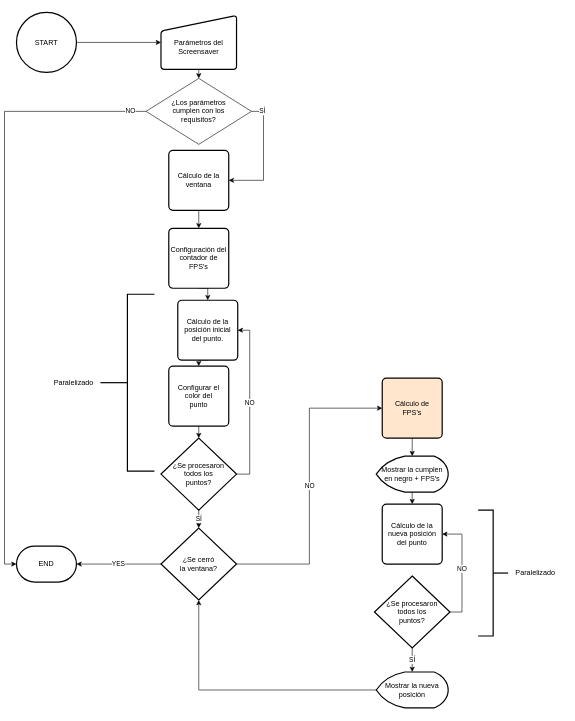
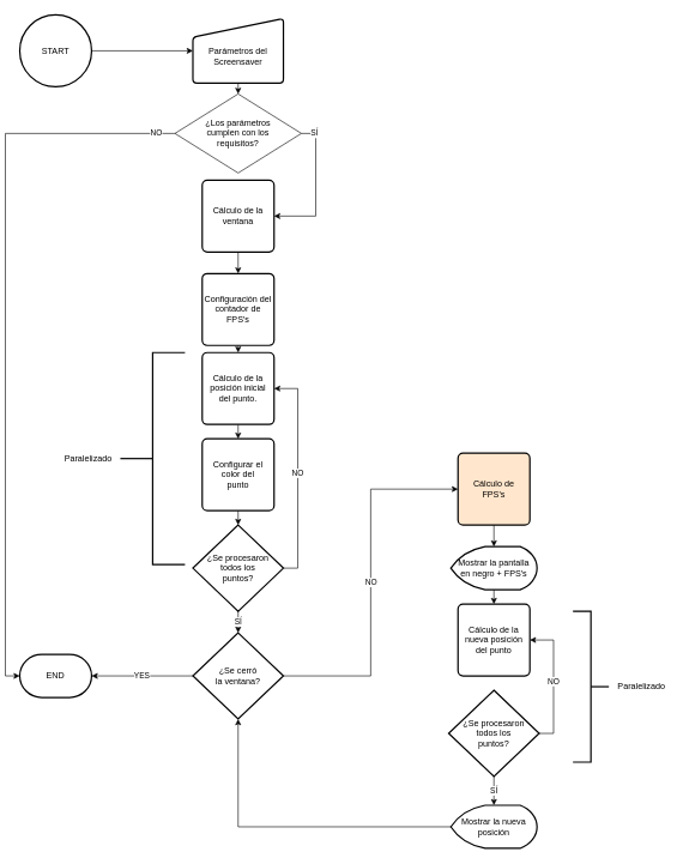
  <mxCell id="0" />
  <mxCell id="1" parent="0" />
  <mxCell id="2" style="edgeStyle=orthogonalEdgeStyle;rounded=0;orthogonalLoop=1;jettySize=auto;html=1;exitX=1;exitY=0.5;exitDx=0;exitDy=0;exitPerimeter=0;entryX=0;entryY=0.5;entryDx=0;entryDy=0;" edge="1" parent="1" source="3" target="5"><mxGeometry relative="1" as="geometry" /></mxCell>
  <mxCell id="3" value="START" style="strokeWidth=2;html=1;shape=mxgraph.flowchart.start_2;whiteSpace=wrap;" parent="1" vertex="1"><mxGeometry x="20" width="100" height="100" as="geometry" y="20" /></mxCell>
  <mxCell id="4" style="edgeStyle=orthogonalEdgeStyle;rounded=0;orthogonalLoop=1;jettySize=auto;html=1;exitX=0.5;exitY=1;exitDx=0;exitDy=0;entryX=0.5;entryY=0;entryDx=0;entryDy=0;" edge="1" parent="1" source="5" target="32"><mxGeometry relative="1" as="geometry" /></mxCell>
  <mxCell id="5" value="&lt;div&gt;&lt;br&gt;&lt;/div&gt;Parámetros del Screensaver" style="html=1;strokeWidth=2;shape=manualInput;whiteSpace=wrap;rounded=1;size=26;arcSize=11;" parent="1" vertex="1"><mxGeometry x="261" y="25" width="126" height="90" as="geometry" /></mxCell>
  <mxCell id="6" style="edgeStyle=orthogonalEdgeStyle;rounded=0;orthogonalLoop=1;jettySize=auto;html=1;exitX=0.5;exitY=1;exitDx=0;exitDy=0;entryX=0.5;entryY=0;entryDx=0;entryDy=0;" parent="1" source="7" target="9" edge="1"><mxGeometry relative="1" as="geometry" /></mxCell>
  <mxCell id="7" value="Cálculo de la ventana" style="rounded=1;whiteSpace=wrap;html=1;absoluteArcSize=1;arcSize=14;strokeWidth=2;" parent="1" vertex="1"><mxGeometry x="274" y="250" width="100" height="100" as="geometry" /></mxCell>
  <mxCell id="8" style="edgeStyle=orthogonalEdgeStyle;rounded=0;orthogonalLoop=1;jettySize=auto;html=1;exitX=0.5;exitY=1;exitDx=0;exitDy=0;entryX=0.5;entryY=0;entryDx=0;entryDy=0;" parent="1" source="9" target="11" edge="1"><mxGeometry relative="1" as="geometry" /></mxCell>
  <mxCell id="9" value="Configuración del contador de FPS's" style="rounded=1;whiteSpace=wrap;html=1;absoluteArcSize=1;arcSize=14;strokeWidth=2;" parent="1" vertex="1"><mxGeometry x="274" y="380" width="100" height="100" as="geometry" /></mxCell>
  <mxCell id="10" style="edgeStyle=orthogonalEdgeStyle;rounded=0;orthogonalLoop=1;jettySize=auto;html=1;exitX=0.5;exitY=1;exitDx=0;exitDy=0;entryX=0.5;entryY=0;entryDx=0;entryDy=0;" parent="1" source="11" target="12" edge="1"><mxGeometry relative="1" as="geometry" /></mxCell>
- <mxCell id="11" value="Cálculo de la posición inicial&lt;div&gt;del punto.&lt;/div&gt;" style="rounded=1;whiteSpace=wrap;html=1;absoluteArcSize=1;arcSize=14;strokeWidth=2;" parent="1" vertex="1"><mxGeometry x="289" y="500" width="100" height="100" as="geometry" /></mxCell>
+ <mxCell id="11" value="Cálculo de la posición inicial&lt;div&gt;del punto.&lt;/div&gt;" style="rounded=1;whiteSpace=wrap;html=1;absoluteArcSize=1;arcSize=14;strokeWidth=2;" parent="1" vertex="1"><mxGeometry x="274" y="490" width="100" height="100" as="geometry" /></mxCell>
  <mxCell id="12" value="Configurar el&lt;div&gt;color del&lt;/div&gt;&lt;div&gt;punto&lt;/div&gt;" style="rounded=1;whiteSpace=wrap;html=1;absoluteArcSize=1;arcSize=14;strokeWidth=2;" parent="1" vertex="1"><mxGeometry x="274" y="610" width="100" height="100" as="geometry" /></mxCell>
  <mxCell id="13" value="NO" style="edgeStyle=orthogonalEdgeStyle;rounded=0;orthogonalLoop=1;jettySize=auto;html=1;exitX=1;exitY=0.5;exitDx=0;exitDy=0;exitPerimeter=0;entryX=1;entryY=0.5;entryDx=0;entryDy=0;" parent="1" source="14" target="11" edge="1"><mxGeometry relative="1" as="geometry" /></mxCell>
  <mxCell id="14" value="¿Se procesaron&lt;div&gt;todos los&lt;div&gt;puntos?&lt;/div&gt;&lt;/div&gt;" style="strokeWidth=2;html=1;shape=mxgraph.flowchart.decision;whiteSpace=wrap;" parent="1" vertex="1"><mxGeometry x="261" y="730" width="126" height="120" as="geometry" /></mxCell>
  <mxCell id="15" style="edgeStyle=orthogonalEdgeStyle;rounded=0;orthogonalLoop=1;jettySize=auto;html=1;exitX=0.5;exitY=1;exitDx=0;exitDy=0;entryX=0.5;entryY=0;entryDx=0;entryDy=0;entryPerimeter=0;" parent="1" source="12" target="14" edge="1"><mxGeometry relative="1" as="geometry" /></mxCell>
  <mxCell id="16" value="NO" style="edgeStyle=orthogonalEdgeStyle;rounded=0;orthogonalLoop=1;jettySize=auto;html=1;exitX=1;exitY=0.5;exitDx=0;exitDy=0;exitPerimeter=0;entryX=0;entryY=0.5;entryDx=0;entryDy=0;" parent="1" source="17" target="19" edge="1"><mxGeometry relative="1" as="geometry" /></mxCell>
  <mxCell id="17" value="¿Se cerró&lt;div&gt;la ventana?&lt;/div&gt;" style="strokeWidth=2;html=1;shape=mxgraph.flowchart.decision;whiteSpace=wrap;" parent="1" vertex="1"><mxGeometry x="261" y="880" width="126" height="120" as="geometry" /></mxCell>
  <mxCell id="18" value="SÍ" style="edgeStyle=orthogonalEdgeStyle;rounded=0;orthogonalLoop=1;jettySize=auto;html=1;exitX=0.5;exitY=1;exitDx=0;exitDy=0;exitPerimeter=0;entryX=0.5;entryY=0;entryDx=0;entryDy=0;entryPerimeter=0;" parent="1" source="14" target="17" edge="1"><mxGeometry relative="1" as="geometry" /></mxCell>
  <mxCell id="19" value="Cálculo de&lt;div&gt;FPS's&lt;/div&gt;" style="rounded=1;whiteSpace=wrap;html=1;absoluteArcSize=1;arcSize=14;strokeWidth=2;fillColor=#ffe6cc;" parent="1" vertex="1"><mxGeometry x="630" y="630" width="100" height="100" as="geometry" /></mxCell>
  <mxCell id="20" value="END" style="strokeWidth=2;html=1;shape=mxgraph.flowchart.terminator;whiteSpace=wrap;" parent="1" vertex="1"><mxGeometry x="20" y="910" width="100" height="60" as="geometry" /></mxCell>
  <mxCell id="21" value="YES" style="edgeStyle=orthogonalEdgeStyle;rounded=0;orthogonalLoop=1;jettySize=auto;html=1;exitX=0;exitY=0.5;exitDx=0;exitDy=0;exitPerimeter=0;entryX=1;entryY=0.5;entryDx=0;entryDy=0;entryPerimeter=0;" parent="1" source="17" target="20" edge="1"><mxGeometry relative="1" as="geometry" /></mxCell>
  <mxCell id="22" style="edgeStyle=orthogonalEdgeStyle;rounded=0;orthogonalLoop=1;jettySize=auto;html=1;exitX=0.5;exitY=1;exitDx=0;exitDy=0;exitPerimeter=0;entryX=0.5;entryY=0;entryDx=0;entryDy=0;" parent="1" source="23" target="25" edge="1"><mxGeometry relative="1" as="geometry" /></mxCell>
- <mxCell id="23" value="Mostrar la cumplen en&amp;nbsp;&lt;span style=&quot;background-color: initial;&quot;&gt;negro + FPS's&lt;/span&gt;" style="strokeWidth=2;html=1;shape=mxgraph.flowchart.display;whiteSpace=wrap;" parent="1" vertex="1"><mxGeometry x="620" y="760" width="120" height="60" as="geometry" /></mxCell>
+ <mxCell id="23" value="Mostrar la pantalla en&amp;nbsp;&lt;span style=&quot;background-color: initial;&quot;&gt;negro + FPS's&lt;/span&gt;" style="strokeWidth=2;html=1;shape=mxgraph.flowchart.display;whiteSpace=wrap;" parent="1" vertex="1"><mxGeometry x="620" y="760" width="120" height="60" as="geometry" /></mxCell>
  <mxCell id="24" style="edgeStyle=orthogonalEdgeStyle;rounded=0;orthogonalLoop=1;jettySize=auto;html=1;exitX=0.5;exitY=1;exitDx=0;exitDy=0;entryX=0.5;entryY=0;entryDx=0;entryDy=0;entryPerimeter=0;" parent="1" source="19" target="23" edge="1"><mxGeometry relative="1" as="geometry" /></mxCell>
  <mxCell id="25" value="Cálculo de la&lt;div&gt;nueva posición&lt;/div&gt;&lt;div&gt;del punto&lt;/div&gt;" style="rounded=1;whiteSpace=wrap;html=1;absoluteArcSize=1;arcSize=14;strokeWidth=2;" parent="1" vertex="1"><mxGeometry x="630" y="840" width="100" height="100" as="geometry" /></mxCell>
  <mxCell id="26" value="NO" style="edgeStyle=orthogonalEdgeStyle;rounded=0;orthogonalLoop=1;jettySize=auto;html=1;exitX=1;exitY=0.5;exitDx=0;exitDy=0;exitPerimeter=0;entryX=1;entryY=0.5;entryDx=0;entryDy=0;" parent="1" source="27" target="25" edge="1"><mxGeometry relative="1" as="geometry" /></mxCell>
  <mxCell id="27" value="¿Se procesaron&lt;div&gt;todos los&lt;div&gt;puntos?&lt;/div&gt;&lt;/div&gt;" style="strokeWidth=2;html=1;shape=mxgraph.flowchart.decision;whiteSpace=wrap;" parent="1" vertex="1"><mxGeometry x="617" y="960" width="126" height="120" as="geometry" /></mxCell>
  <mxCell id="28" value="Mostrar la nueva&lt;div&gt;posición&lt;/div&gt;" style="strokeWidth=2;html=1;shape=mxgraph.flowchart.display;whiteSpace=wrap;" parent="1" vertex="1"><mxGeometry x="620" y="1120" width="120" height="60" as="geometry" /></mxCell>
  <mxCell id="29" value="SÍ" style="edgeStyle=orthogonalEdgeStyle;rounded=0;orthogonalLoop=1;jettySize=auto;html=1;exitX=0.5;exitY=1;exitDx=0;exitDy=0;exitPerimeter=0;entryX=0.5;entryY=0;entryDx=0;entryDy=0;entryPerimeter=0;" parent="1" source="27" target="28" edge="1"><mxGeometry relative="1" as="geometry" /></mxCell>
  <mxCell id="30" style="edgeStyle=orthogonalEdgeStyle;rounded=0;orthogonalLoop=1;jettySize=auto;html=1;exitX=0;exitY=0.5;exitDx=0;exitDy=0;exitPerimeter=0;entryX=0.5;entryY=1;entryDx=0;entryDy=0;entryPerimeter=0;" parent="1" source="28" target="17" edge="1"><mxGeometry relative="1" as="geometry" /></mxCell>
  <mxCell id="31" value="SÍ" style="edgeStyle=orthogonalEdgeStyle;rounded=0;orthogonalLoop=1;jettySize=auto;html=1;exitX=1;exitY=0.5;exitDx=0;exitDy=0;entryX=1;entryY=0.5;entryDx=0;entryDy=0;" edge="1" parent="1" source="32" target="7"><mxGeometry x="-0.814" relative="1" as="geometry"><mxPoint as="offset" /></mxGeometry></mxCell>
  <mxCell id="32" value="&lt;div&gt;&lt;span style=&quot;background-color: initial;&quot;&gt;¿Los parámetros&lt;/span&gt;&lt;br&gt;&lt;/div&gt;&lt;div&gt;cumplen con los&lt;/div&gt;&lt;div&gt;requisitos?&lt;/div&gt;" style="rhombus;whiteSpace=wrap;html=1;" vertex="1" parent="1"><mxGeometry x="236" y="130" width="176" height="110" as="geometry" /></mxCell>
  <mxCell id="33" value="" style="strokeWidth=2;html=1;shape=mxgraph.flowchart.annotation_2;align=left;labelPosition=right;pointerEvents=1;rotation=0;" vertex="1" parent="1"><mxGeometry x="160" y="490" width="90" height="295" as="geometry" /></mxCell>
  <mxCell id="34" value="Paralelizado" style="text;html=1;align=center;verticalAlign=middle;resizable=0;points=[];autosize=1;strokeColor=none;fillColor=none;" vertex="1" parent="1"><mxGeometry x="70" y="622.5" width="90" height="30" as="geometry" /></mxCell>
  <mxCell id="35" value="" style="strokeWidth=2;html=1;shape=mxgraph.flowchart.annotation_2;align=left;labelPosition=right;pointerEvents=1;rotation=-180;" vertex="1" parent="1"><mxGeometry x="790" y="850" width="50" height="210" as="geometry" /></mxCell>
  <mxCell id="36" value="Paralelizado" style="text;html=1;align=center;verticalAlign=middle;resizable=0;points=[];autosize=1;strokeColor=none;fillColor=none;" vertex="1" parent="1"><mxGeometry x="840" y="940" width="90" height="30" as="geometry" /></mxCell>
  <mxCell id="37" value="NO" style="edgeStyle=orthogonalEdgeStyle;rounded=0;orthogonalLoop=1;jettySize=auto;html=1;exitX=0;exitY=0.5;exitDx=0;exitDy=0;entryX=0;entryY=0.5;entryDx=0;entryDy=0;entryPerimeter=0;" edge="1" parent="1" source="32" target="20"><mxGeometry x="-0.949" relative="1" as="geometry"><mxPoint as="offset" /></mxGeometry></mxCell>
